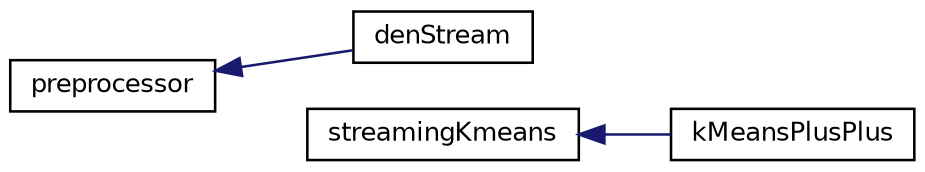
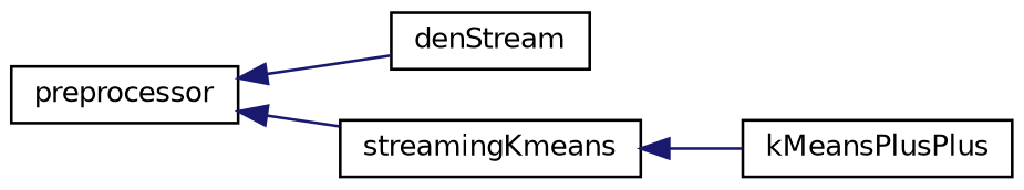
  digraph {
    rankdir=LR
    node [color=black fillcolor=white fontname=Helvetica fontsize=10 shape=record style=filled]
    edge [color=midnightblue dir=back fontname=Helvetica fontsize=10 labelfontname=Helvetica labelfontsize=10 style=solid]
    n1 [height=0.2 label=preprocessor width=0.4]
    n2 [height=0.2 label=denStream width=0.4]
    n3 [height=0.2 label=streamingKmeans width=0.4]
    n4 [height=0.2 label=kMeansPlusPlus width=0.4]
    n1 -> n2
+   n1 -> n3
    n3 -> n4
  }
